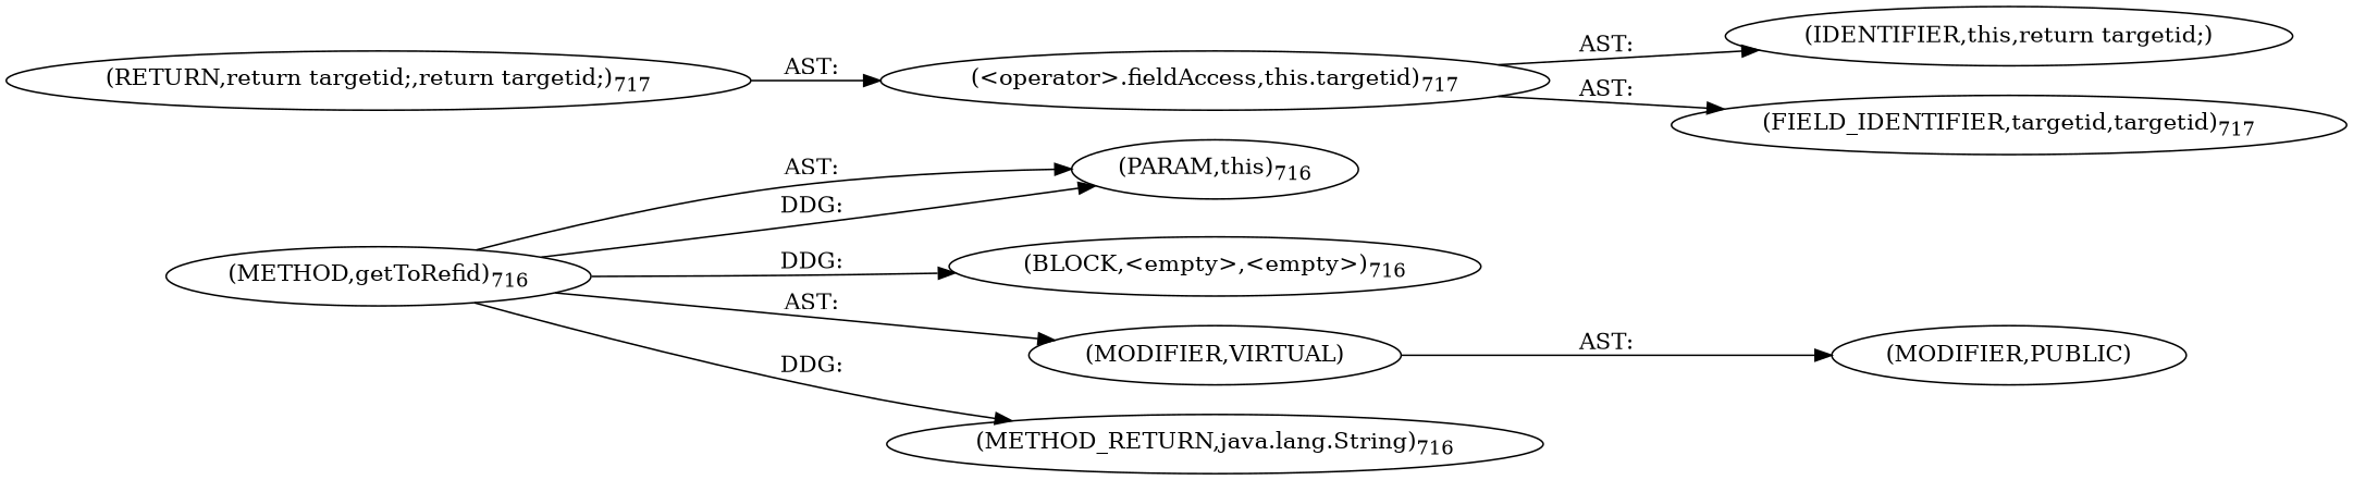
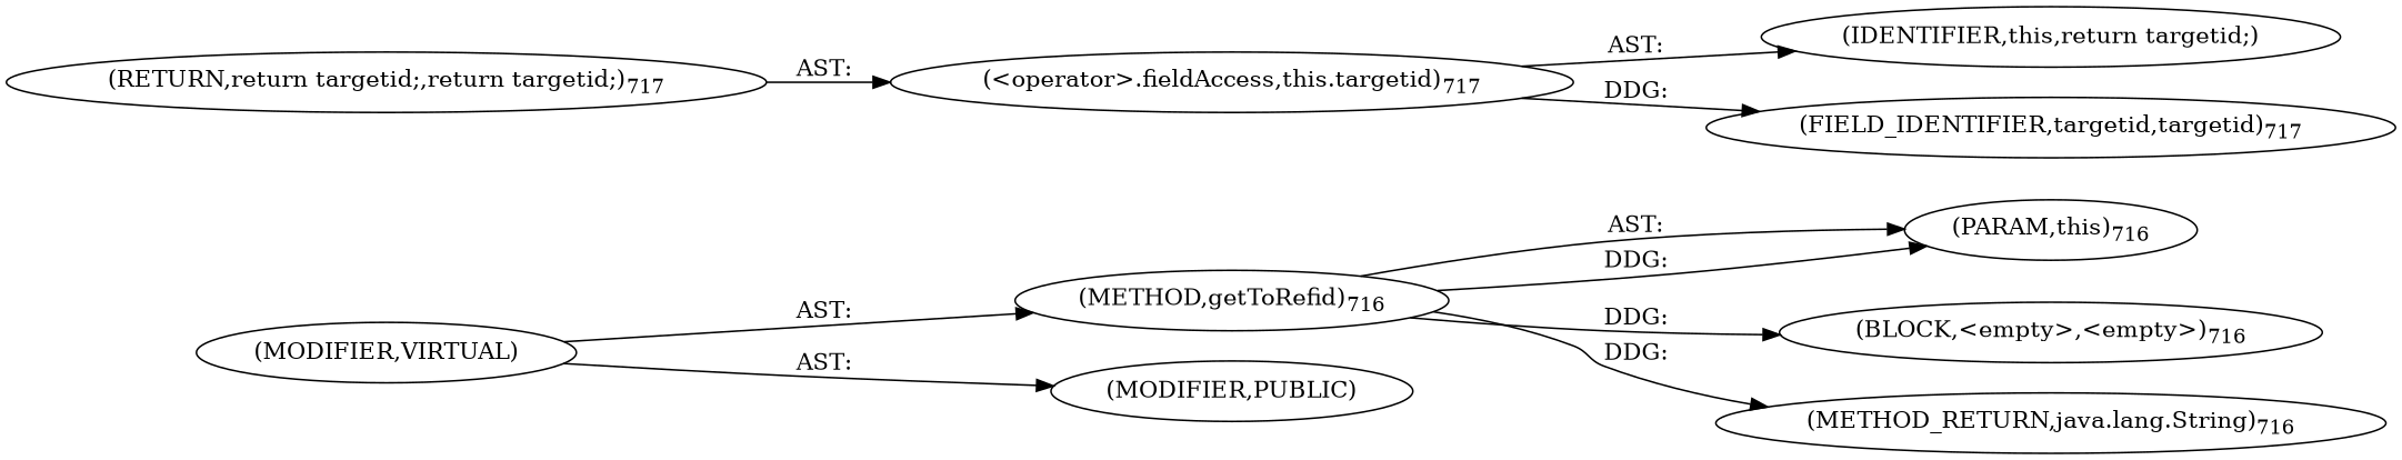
  digraph {
    rankdir=LR
    n1 [label=<(METHOD,getToRefid)<SUB>716</SUB>>]
    n2 [label=<(PARAM,this)<SUB>716</SUB>>]
    n3 [label=<(BLOCK,&lt;empty&gt;,&lt;empty&gt;)<SUB>716</SUB>>]
    n4 [label=<(MODIFIER,VIRTUAL)>]
    n5 [label=<(METHOD_RETURN,java.lang.String)<SUB>716</SUB>>]
    n6 [label=<(MODIFIER,PUBLIC)>]
    n7 [label=<(RETURN,return targetid;,return targetid;)<SUB>717</SUB>>]
    n8 [label=<(&lt;operator&gt;.fieldAccess,this.targetid)<SUB>717</SUB>>]
    n9 [label=<(IDENTIFIER,this,return targetid;)>]
    n10 [label=<(FIELD_IDENTIFIER,targetid,targetid)<SUB>717</SUB>>]
    n1 -> n2 [label="AST: "]
    n1 -> n2 [label="DDG: "]
    n1 -> n3 [label="DDG: "]
-   n1 -> n4 [label="AST: "]
+   n4 -> n1 [label="AST: "]
    n1 -> n5 [label="DDG: "]
    n4 -> n6 [label="AST: "]
    n7 -> n8 [label="AST: "]
    n8 -> n9 [label="AST: "]
-   n8 -> n10 [label="AST: "]
+   n8 -> n10 [label="DDG: "]
  }
